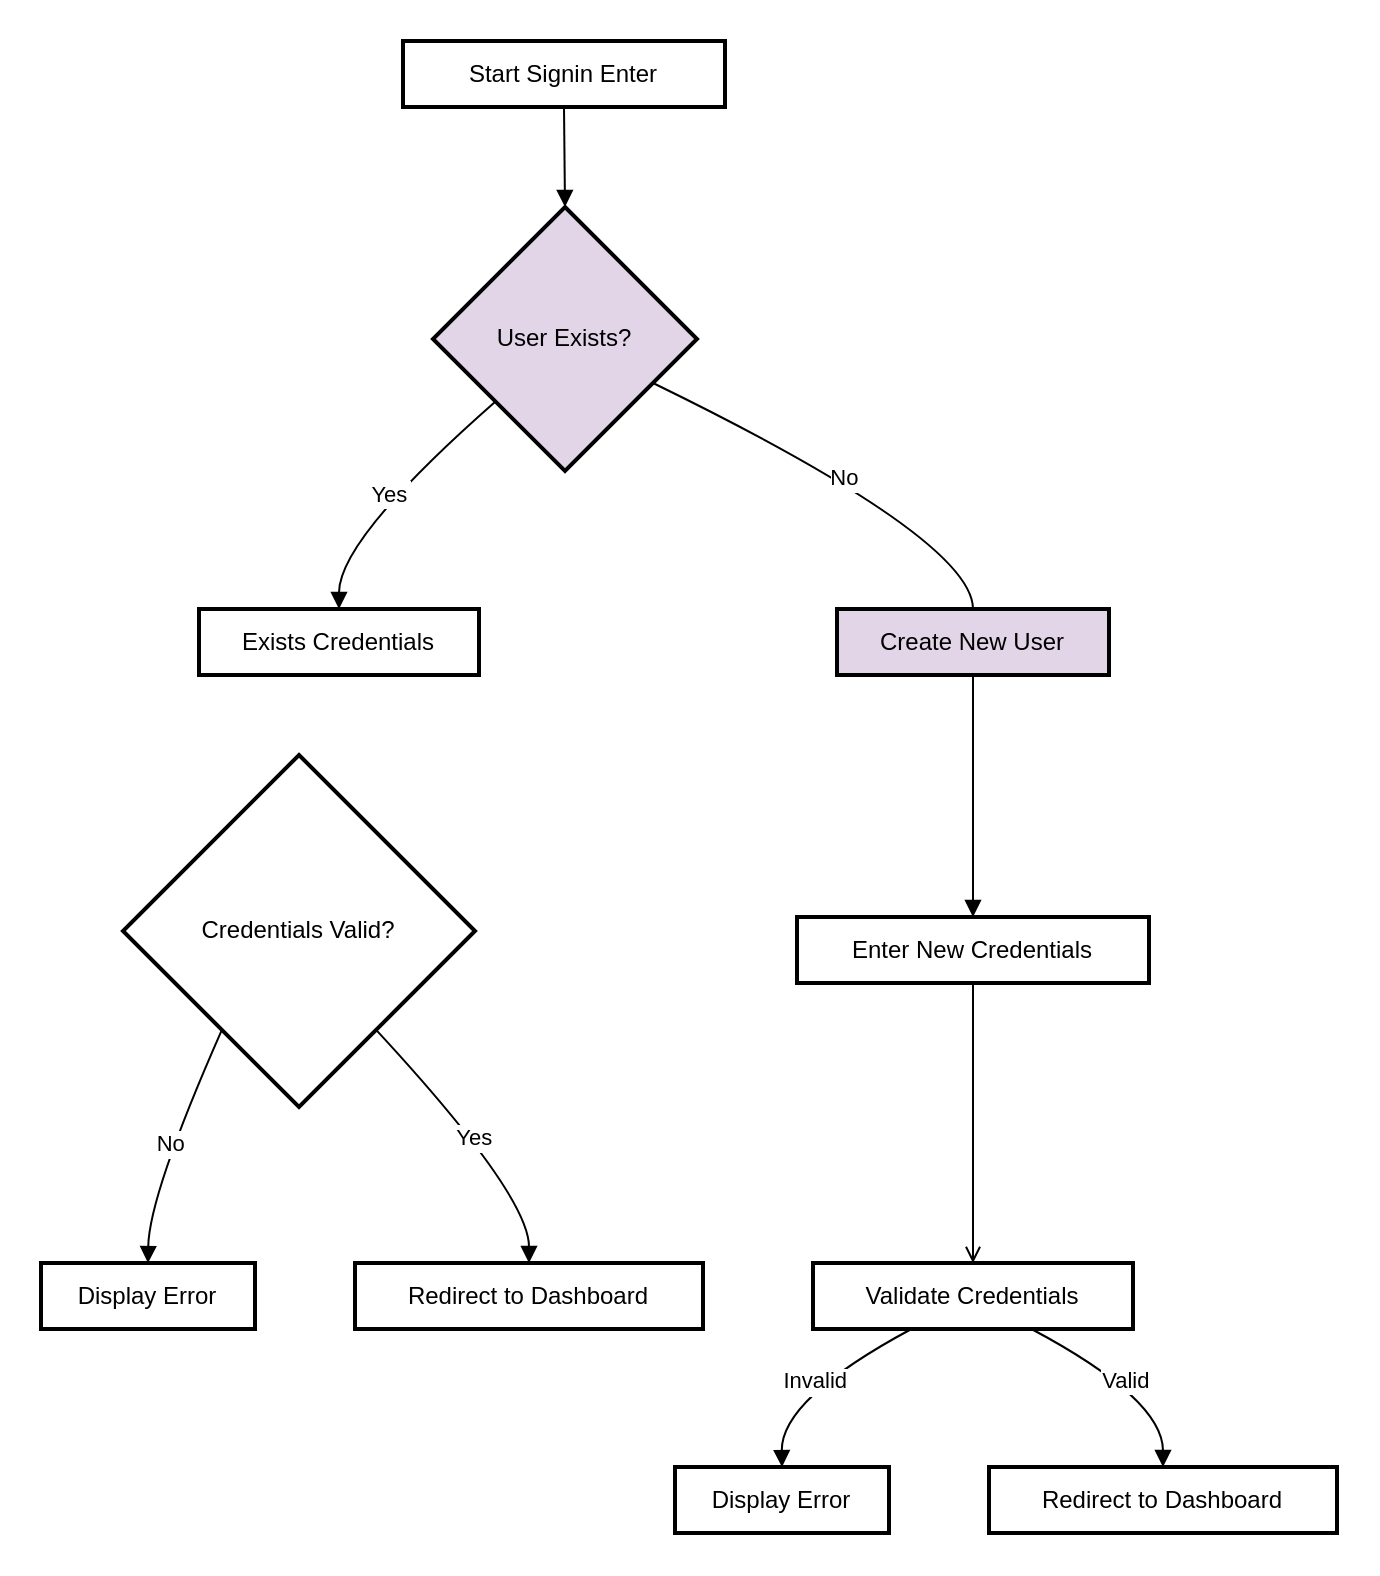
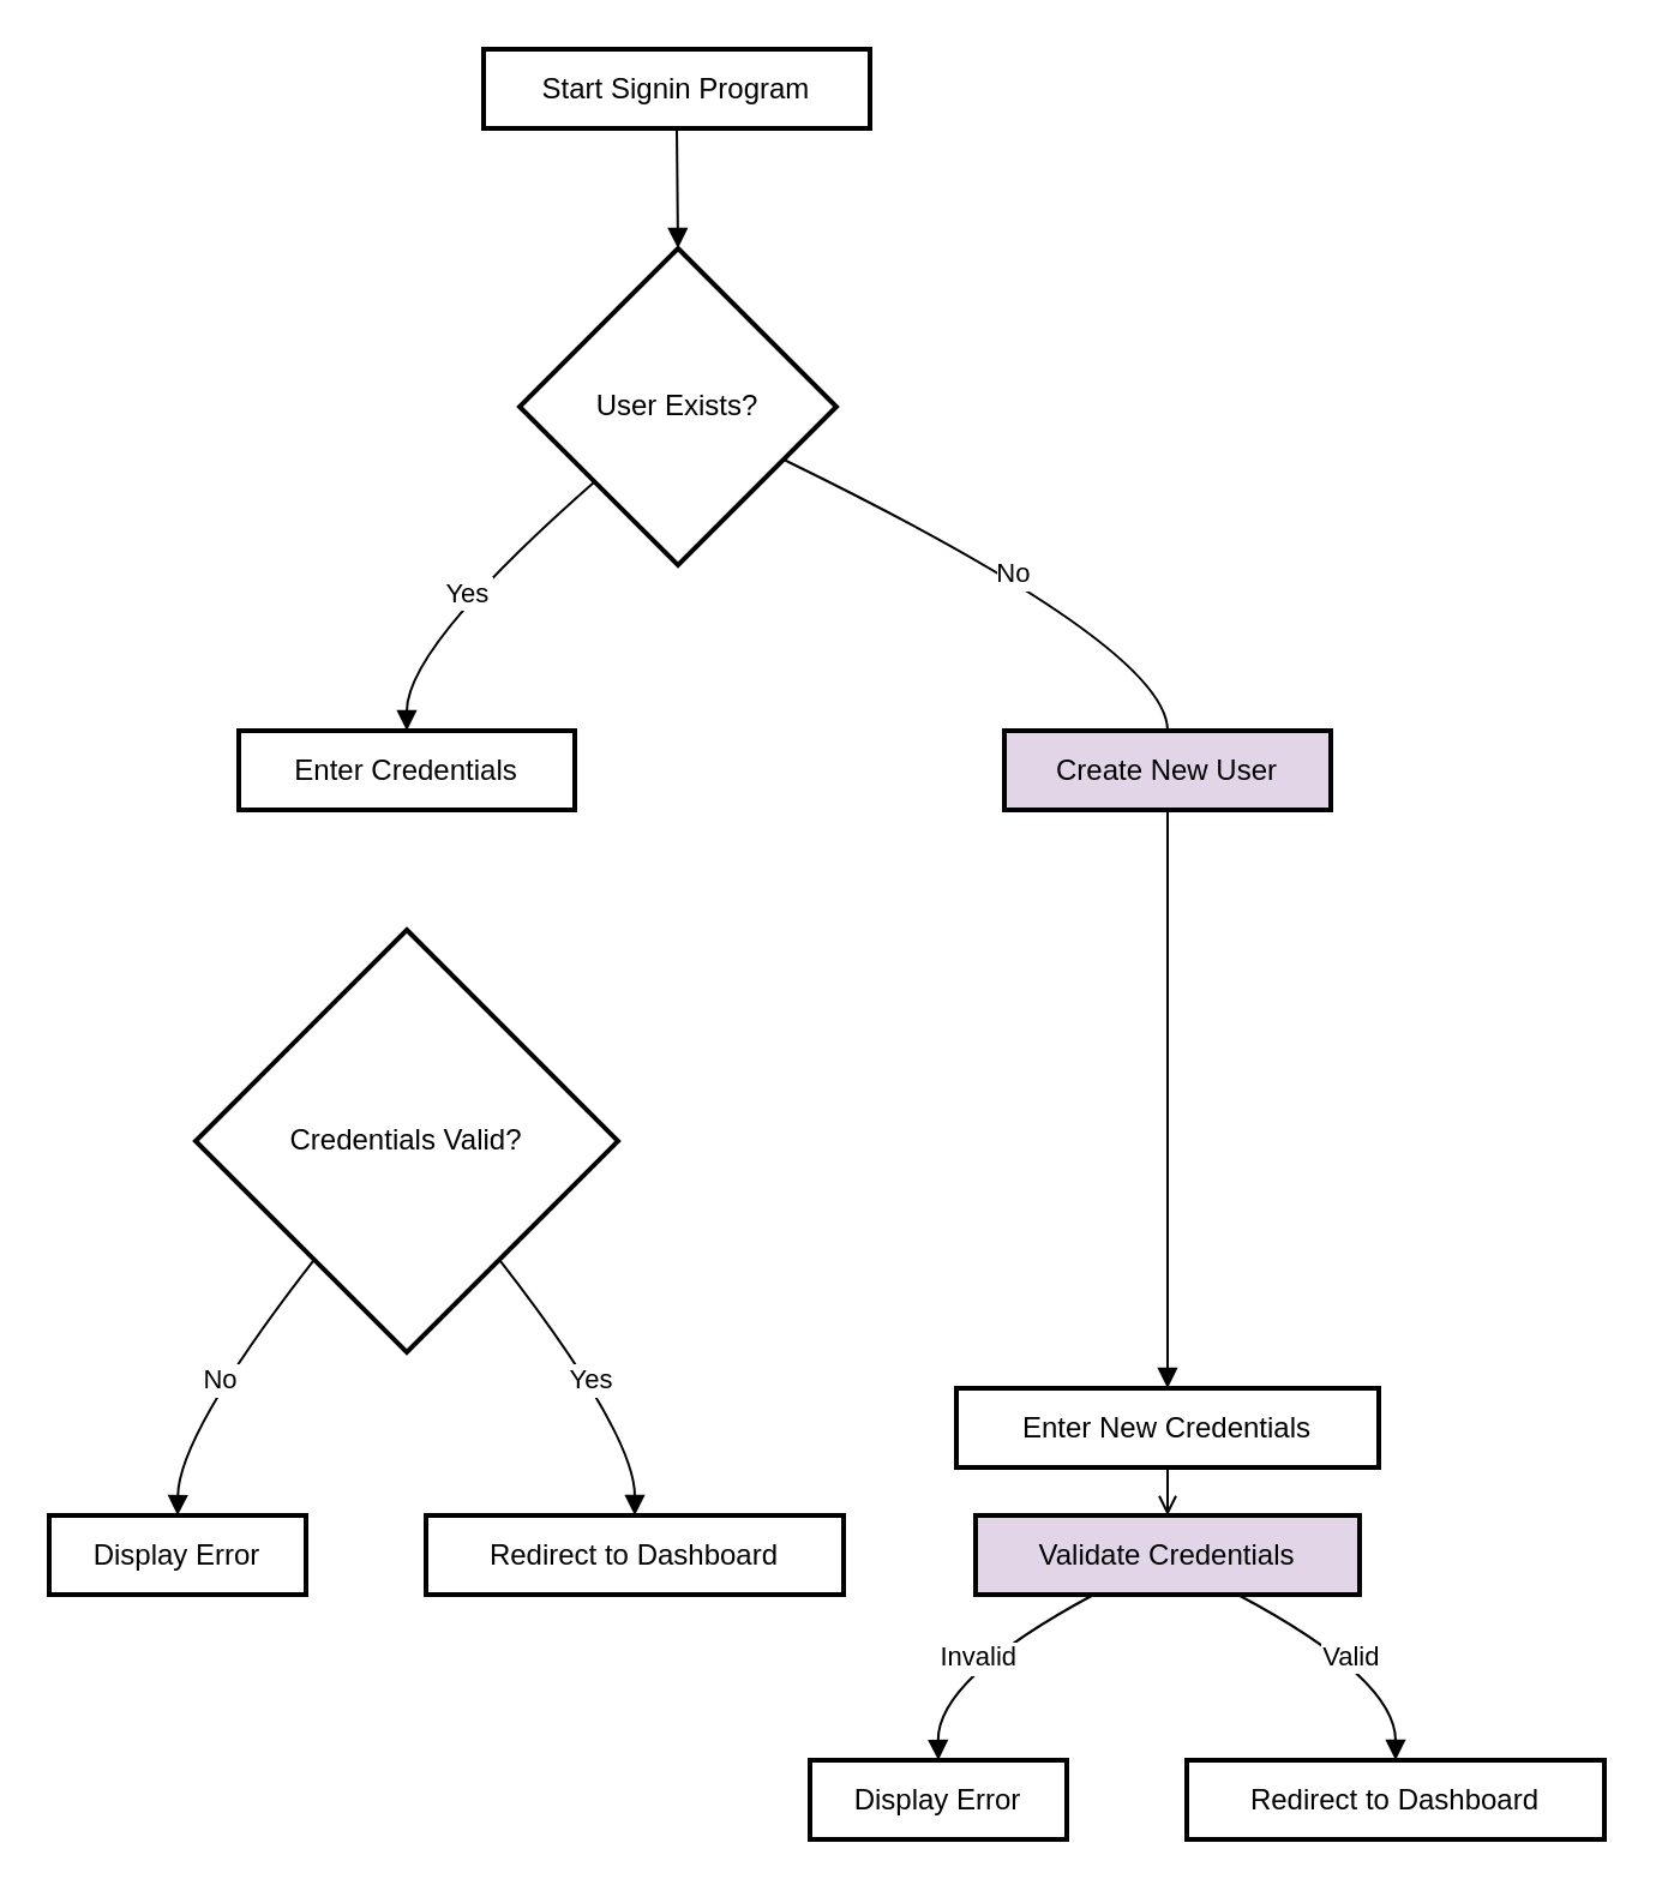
  <mxCell id="0" />
  <mxCell id="1" parent="0" />
- <mxCell id="2" value="Start Signin Enter" style="whiteSpace=wrap;strokeWidth=2;" vertex="1" parent="1"><mxGeometry x="201" width="161" height="33" as="geometry" y="20" /></mxCell>
- <mxCell id="3" value="User Exists?" style="rhombus;strokeWidth=2;whiteSpace=wrap;fillColor=#e1d5e7;" vertex="1" parent="1"><mxGeometry x="216" y="103" width="132" height="132" as="geometry" /></mxCell>
- <mxCell id="4" value="Exists Credentials" style="whiteSpace=wrap;strokeWidth=2;" vertex="1" parent="1"><mxGeometry x="99" y="304" width="140" height="33" as="geometry" /></mxCell>
- <mxCell id="5" value="Credentials Valid?" style="rhombus;strokeWidth=2;whiteSpace=wrap;" vertex="1" parent="1"><mxGeometry x="61" y="377" width="176" height="176" as="geometry" /></mxCell>
+ <mxCell id="2" value="Start Signin Program" style="whiteSpace=wrap;strokeWidth=2;" vertex="1" parent="1"><mxGeometry x="201" width="161" height="33" as="geometry" y="20" /></mxCell>
+ <mxCell id="3" value="User Exists?" style="rhombus;strokeWidth=2;whiteSpace=wrap;" vertex="1" parent="1"><mxGeometry x="216" y="103" width="132" height="132" as="geometry" /></mxCell>
+ <mxCell id="4" value="Enter Credentials" style="whiteSpace=wrap;strokeWidth=2;" vertex="1" parent="1"><mxGeometry x="99" y="304" width="140" height="33" as="geometry" /></mxCell>
+ <mxCell id="5" value="Credentials Valid?" style="rhombus;strokeWidth=2;whiteSpace=wrap;" vertex="1" parent="1"><mxGeometry x="81" y="387" width="176" height="176" as="geometry" /></mxCell>
  <mxCell id="6" value="Display Error" style="whiteSpace=wrap;strokeWidth=2;" vertex="1" parent="1"><mxGeometry y="631" width="107" height="33" as="geometry" x="20" /></mxCell>
  <mxCell id="7" value="Redirect to Dashboard" style="whiteSpace=wrap;strokeWidth=2;" vertex="1" parent="1"><mxGeometry x="177" y="631" width="174" height="33" as="geometry" /></mxCell>
  <mxCell id="8" value="Create New User" style="whiteSpace=wrap;strokeWidth=2;fillColor=#e1d5e7;" vertex="1" parent="1"><mxGeometry x="418" y="304" width="136" height="33" as="geometry" /></mxCell>
- <mxCell id="9" value="Enter New Credentials" style="whiteSpace=wrap;strokeWidth=2;" vertex="1" parent="1"><mxGeometry x="398" y="458" width="176" height="33" as="geometry" /></mxCell>
- <mxCell id="10" value="Validate Credentials" style="whiteSpace=wrap;strokeWidth=2;" vertex="1" parent="1"><mxGeometry x="406" y="631" width="160" height="33" as="geometry" /></mxCell>
+ <mxCell id="9" value="Enter New Credentials" style="whiteSpace=wrap;strokeWidth=2;" vertex="1" parent="1"><mxGeometry x="398" y="578" width="176" height="33" as="geometry" /></mxCell>
+ <mxCell id="10" value="Validate Credentials" style="whiteSpace=wrap;strokeWidth=2;fillColor=#e1d5e7;" vertex="1" parent="1"><mxGeometry x="406" y="631" width="160" height="33" as="geometry" /></mxCell>
  <mxCell id="11" value="Display Error" style="whiteSpace=wrap;strokeWidth=2;" vertex="1" parent="1"><mxGeometry x="337" y="733" width="107" height="33" as="geometry" /></mxCell>
  <mxCell id="12" value="Redirect to Dashboard" style="whiteSpace=wrap;strokeWidth=2;" vertex="1" parent="1"><mxGeometry x="494" y="733" width="174" height="33" as="geometry" /></mxCell>
  <mxCell id="13" value="" style="curved=1;startArrow=none;endArrow=block;exitX=0.5;exitY=1.01;entryX=0.5;entryY=0;" edge="1" parent="1" source="2" target="3"><mxGeometry relative="1" as="geometry"><Array as="points" /></mxGeometry></mxCell>
  <mxCell id="14" value="Yes" style="curved=1;startArrow=none;endArrow=block;exitX=0;exitY=0.95;entryX=0.5;entryY=-0.01;" edge="1" parent="1" source="3" target="4"><mxGeometry relative="1" as="geometry"><Array as="points"><mxPoint x="169" y="269" /></Array></mxGeometry></mxCell>
  <mxCell id="15" value="No" style="curved=1;startArrow=none;endArrow=block;exitX=0.11;exitY=1;entryX=0.5;entryY=0.01;" edge="1" parent="1" source="5" target="6"><mxGeometry relative="1" as="geometry"><Array as="points"><mxPoint x="74" y="597" /></Array></mxGeometry></mxCell>
  <mxCell id="16" value="Yes" style="curved=1;startArrow=none;endArrow=block;exitX=0.89;exitY=1;entryX=0.5;entryY=0.01;" edge="1" parent="1" source="5" target="7"><mxGeometry relative="1" as="geometry"><Array as="points"><mxPoint x="264" y="597" /></Array></mxGeometry></mxCell>
  <mxCell id="17" value="No" style="curved=1;startArrow=none;endArrow=none;exitX=1;exitY=0.75;entryX=0.5;entryY=-0.01;" edge="1" parent="1" source="3" target="8"><mxGeometry relative="1" as="geometry"><Array as="points"><mxPoint x="486" y="269" /></Array></mxGeometry></mxCell>
  <mxCell id="18" value="" style="curved=1;startArrow=none;endArrow=block;exitX=0.5;exitY=1;entryX=0.5;entryY=0.01;" edge="1" parent="1" source="8" target="9"><mxGeometry relative="1" as="geometry"><Array as="points" /></mxGeometry></mxCell>
  <mxCell id="19" value="" style="curved=1;startArrow=none;endArrow=open;exitX=0.5;exitY=1.02;entryX=0.5;entryY=0.01;" edge="1" parent="1" source="9" target="10"><mxGeometry relative="1" as="geometry"><Array as="points" /></mxGeometry></mxCell>
  <mxCell id="20" value="Invalid" style="curved=1;startArrow=none;endArrow=block;exitX=0.3;exitY=1.02;entryX=0.5;entryY=0;" edge="1" parent="1" source="10" target="11"><mxGeometry relative="1" as="geometry"><Array as="points"><mxPoint x="390" y="699" /></Array></mxGeometry></mxCell>
  <mxCell id="21" value="Valid" style="curved=1;startArrow=none;endArrow=block;exitX=0.69;exitY=1.02;entryX=0.5;entryY=0;" edge="1" parent="1" source="10" target="12"><mxGeometry relative="1" as="geometry"><Array as="points"><mxPoint x="581" y="699" /></Array></mxGeometry></mxCell>
